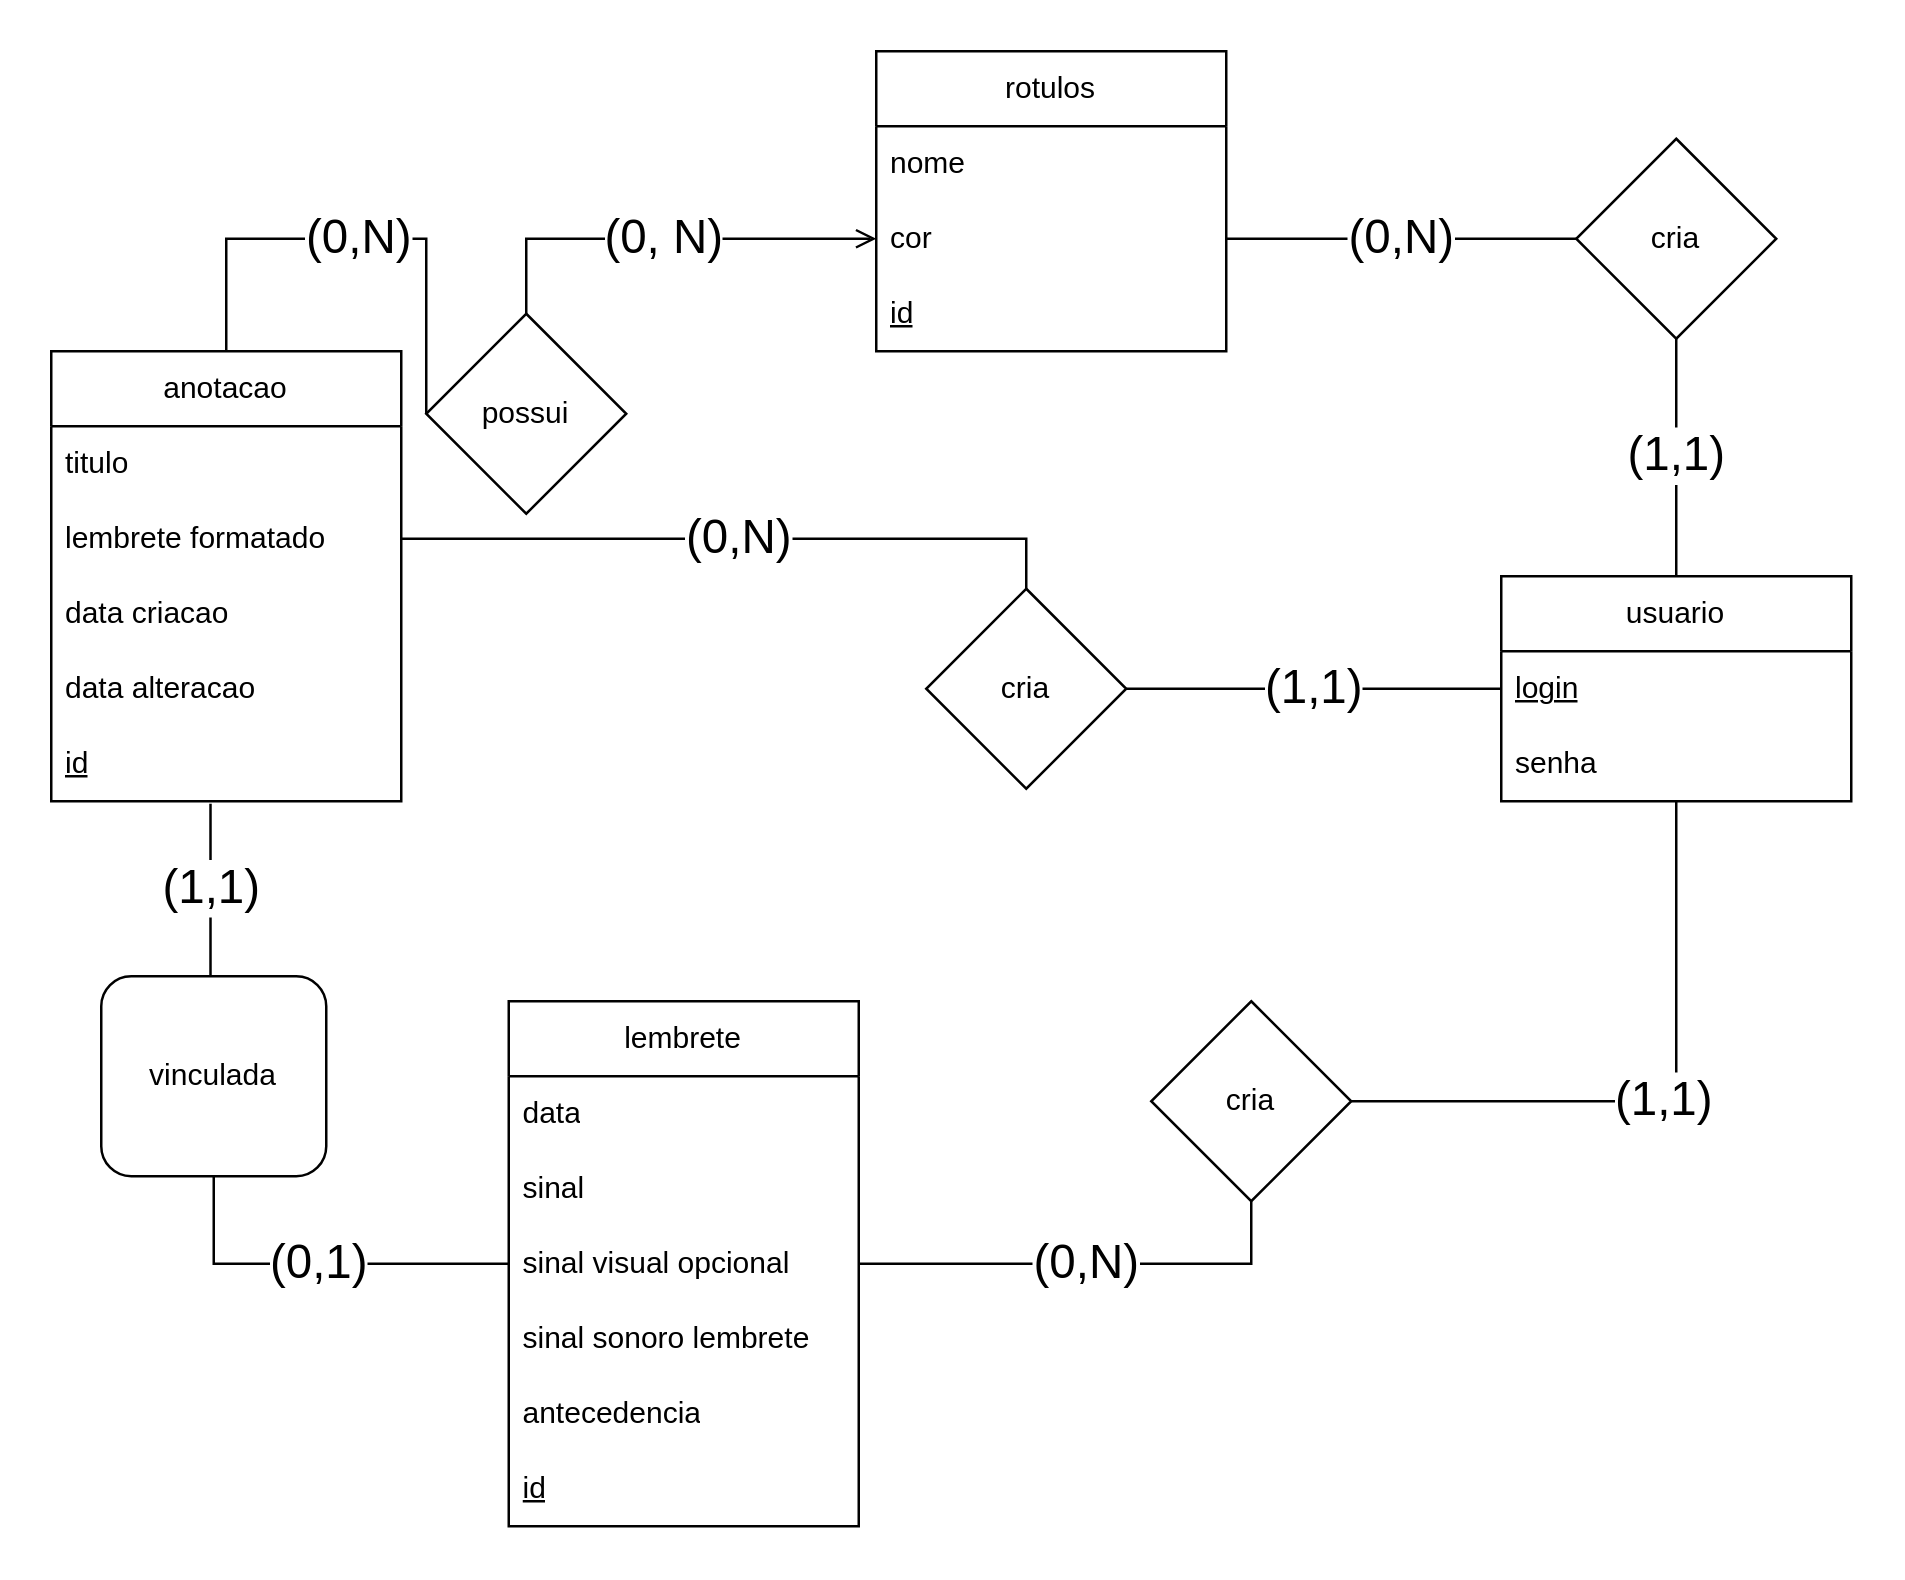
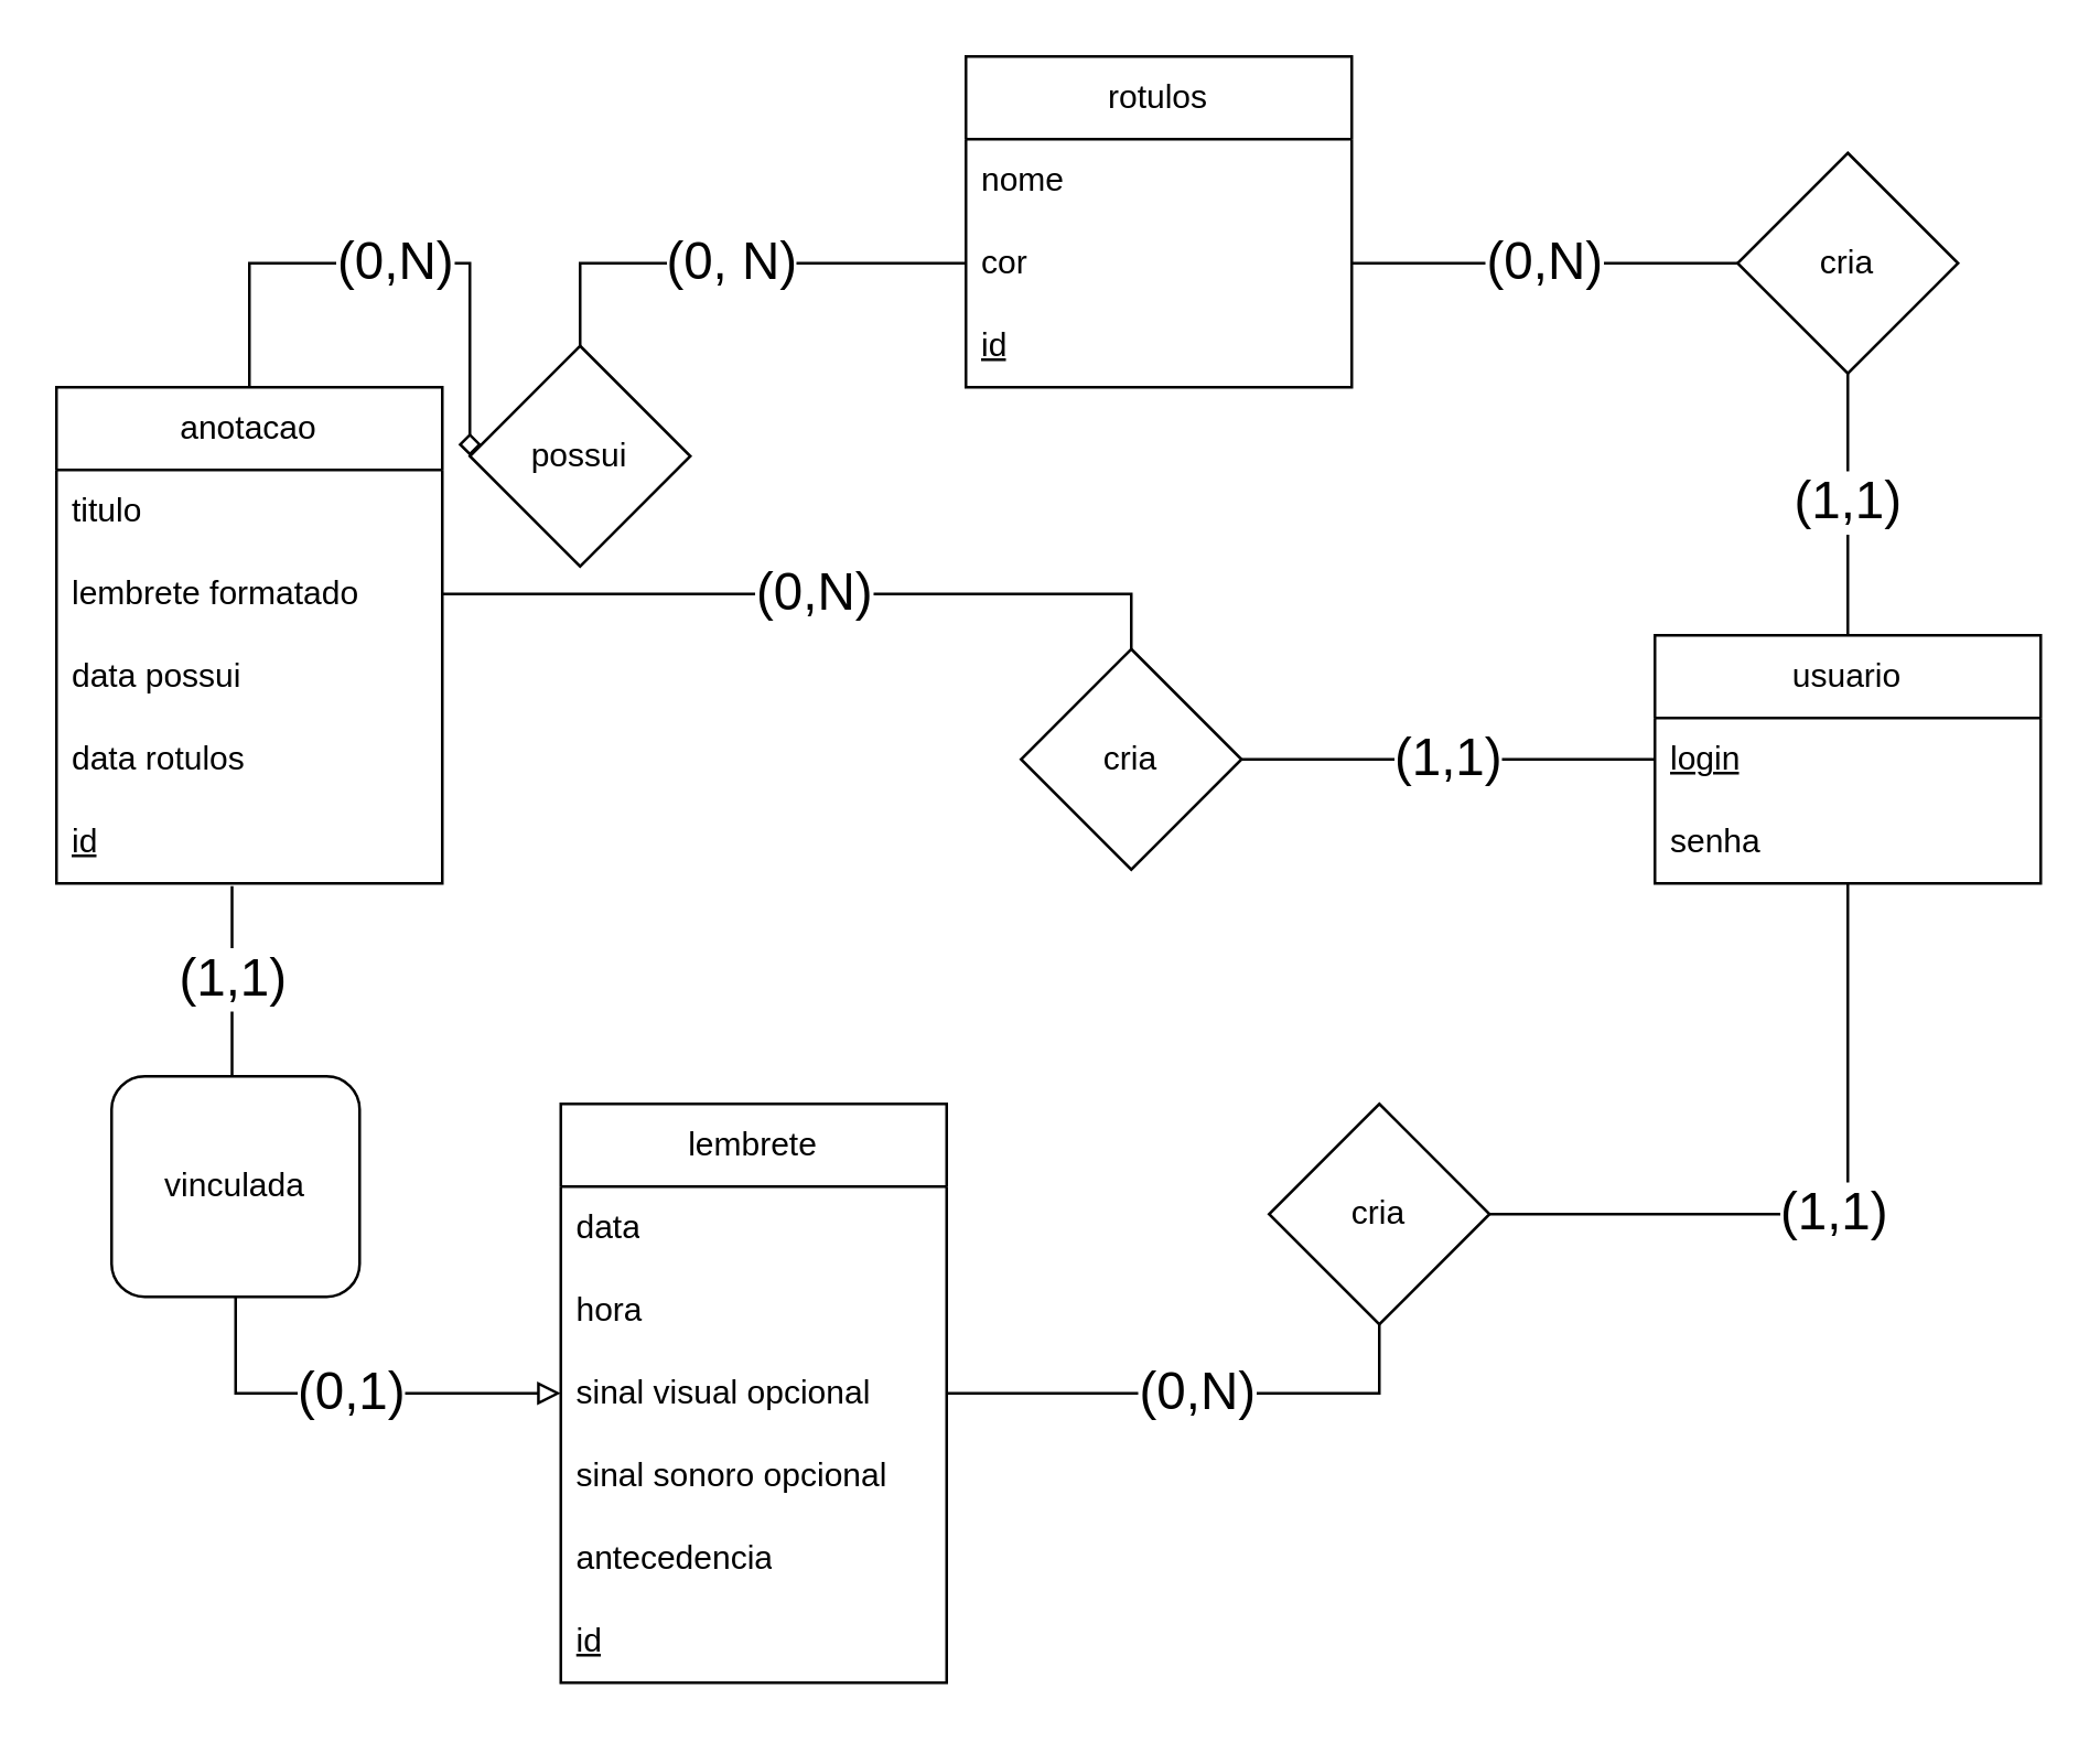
  <mxCell id="0" />
  <mxCell id="1" parent="0" />
- <mxCell id="2" value="(0,N)" style="edgeStyle=orthogonalEdgeStyle;rounded=0;orthogonalLoop=1;jettySize=auto;html=1;entryX=0;entryY=0.5;entryDx=0;entryDy=0;endArrow=none;endFill=0;fontSize=19;" edge="1" parent="1" source="3" target="25"><mxGeometry relative="1" as="geometry"><Array as="points"><mxPoint x="90" y="95" /></Array></mxGeometry></mxCell>
+ <mxCell id="2" value="(0,N)" style="edgeStyle=orthogonalEdgeStyle;rounded=0;orthogonalLoop=1;jettySize=auto;html=1;entryX=0;entryY=0.5;entryDx=0;entryDy=0;endArrow=diamond;endFill=0;fontSize=19;" edge="1" parent="1" source="3" target="25"><mxGeometry relative="1" as="geometry"><Array as="points"><mxPoint x="90" y="95" /></Array></mxGeometry></mxCell>
  <mxCell id="3" value="anotacao" style="swimlane;fontStyle=0;childLayout=stackLayout;horizontal=1;startSize=30;horizontalStack=0;resizeParent=1;resizeParentMax=0;resizeLast=0;collapsible=1;marginBottom=0;whiteSpace=wrap;html=1;" vertex="1" parent="1"><mxGeometry x="20" y="140" width="140" height="180" as="geometry" /></mxCell>
  <mxCell id="4" value="titulo" style="text;strokeColor=none;fillColor=none;align=left;verticalAlign=middle;spacingLeft=4;spacingRight=4;overflow=hidden;points=[[0,0.5],[1,0.5]];portConstraint=eastwest;rotatable=0;whiteSpace=wrap;html=1;" vertex="1" parent="3"><mxGeometry y="30" width="140" height="30" as="geometry" /></mxCell>
  <mxCell id="5" value="lembrete formatado" style="text;strokeColor=none;fillColor=none;align=left;verticalAlign=middle;spacingLeft=4;spacingRight=4;overflow=hidden;points=[[0,0.5],[1,0.5]];portConstraint=eastwest;rotatable=0;whiteSpace=wrap;html=1;" vertex="1" parent="3"><mxGeometry y="60" width="140" height="30" as="geometry" /></mxCell>
- <mxCell id="6" value="data criacao" style="text;strokeColor=none;fillColor=none;align=left;verticalAlign=middle;spacingLeft=4;spacingRight=4;overflow=hidden;points=[[0,0.5],[1,0.5]];portConstraint=eastwest;rotatable=0;whiteSpace=wrap;html=1;" vertex="1" parent="3"><mxGeometry y="90" width="140" height="30" as="geometry" /></mxCell>
- <mxCell id="7" value="data alteracao" style="text;strokeColor=none;fillColor=none;align=left;verticalAlign=middle;spacingLeft=4;spacingRight=4;overflow=hidden;points=[[0,0.5],[1,0.5]];portConstraint=eastwest;rotatable=0;whiteSpace=wrap;html=1;" vertex="1" parent="3"><mxGeometry y="120" width="140" height="30" as="geometry" /></mxCell>
+ <mxCell id="6" value="data possui" style="text;strokeColor=none;fillColor=none;align=left;verticalAlign=middle;spacingLeft=4;spacingRight=4;overflow=hidden;points=[[0,0.5],[1,0.5]];portConstraint=eastwest;rotatable=0;whiteSpace=wrap;html=1;" vertex="1" parent="3"><mxGeometry y="90" width="140" height="30" as="geometry" /></mxCell>
+ <mxCell id="7" value="data rotulos" style="text;strokeColor=none;fillColor=none;align=left;verticalAlign=middle;spacingLeft=4;spacingRight=4;overflow=hidden;points=[[0,0.5],[1,0.5]];portConstraint=eastwest;rotatable=0;whiteSpace=wrap;html=1;" vertex="1" parent="3"><mxGeometry y="120" width="140" height="30" as="geometry" /></mxCell>
  <mxCell id="8" value="&lt;u&gt;id&lt;/u&gt;" style="text;strokeColor=none;fillColor=none;align=left;verticalAlign=middle;spacingLeft=4;spacingRight=4;overflow=hidden;points=[[0,0.5],[1,0.5]];portConstraint=eastwest;rotatable=0;whiteSpace=wrap;html=1;" vertex="1" parent="3"><mxGeometry y="150" width="140" height="30" as="geometry" /></mxCell>
  <mxCell id="9" value="rotulos" style="swimlane;fontStyle=0;childLayout=stackLayout;horizontal=1;startSize=30;horizontalStack=0;resizeParent=1;resizeParentMax=0;resizeLast=0;collapsible=1;marginBottom=0;whiteSpace=wrap;html=1;" vertex="1" parent="1"><mxGeometry x="350" y="20" width="140" height="120" as="geometry" /></mxCell>
  <mxCell id="10" value="nome" style="text;strokeColor=none;fillColor=none;align=left;verticalAlign=middle;spacingLeft=4;spacingRight=4;overflow=hidden;points=[[0,0.5],[1,0.5]];portConstraint=eastwest;rotatable=0;whiteSpace=wrap;html=1;" vertex="1" parent="9"><mxGeometry y="30" width="140" height="30" as="geometry" /></mxCell>
  <mxCell id="11" value="cor" style="text;strokeColor=none;fillColor=none;align=left;verticalAlign=middle;spacingLeft=4;spacingRight=4;overflow=hidden;points=[[0,0.5],[1,0.5]];portConstraint=eastwest;rotatable=0;whiteSpace=wrap;html=1;" vertex="1" parent="9"><mxGeometry y="60" width="140" height="30" as="geometry" /></mxCell>
  <mxCell id="12" value="&lt;u&gt;id&lt;/u&gt;" style="text;strokeColor=none;fillColor=none;align=left;verticalAlign=middle;spacingLeft=4;spacingRight=4;overflow=hidden;points=[[0,0.5],[1,0.5]];portConstraint=eastwest;rotatable=0;whiteSpace=wrap;html=1;" vertex="1" parent="9"><mxGeometry y="90" width="140" height="30" as="geometry" /></mxCell>
  <mxCell id="13" value="lembrete" style="swimlane;fontStyle=0;childLayout=stackLayout;horizontal=1;startSize=30;horizontalStack=0;resizeParent=1;resizeParentMax=0;resizeLast=0;collapsible=1;marginBottom=0;whiteSpace=wrap;html=1;" vertex="1" parent="1"><mxGeometry x="203" y="400" width="140" height="210" as="geometry" /></mxCell>
  <mxCell id="14" value="data" style="text;strokeColor=none;fillColor=none;align=left;verticalAlign=middle;spacingLeft=4;spacingRight=4;overflow=hidden;points=[[0,0.5],[1,0.5]];portConstraint=eastwest;rotatable=0;whiteSpace=wrap;html=1;" vertex="1" parent="13"><mxGeometry y="30" width="140" height="30" as="geometry" /></mxCell>
- <mxCell id="15" value="sinal" style="text;strokeColor=none;fillColor=none;align=left;verticalAlign=middle;spacingLeft=4;spacingRight=4;overflow=hidden;points=[[0,0.5],[1,0.5]];portConstraint=eastwest;rotatable=0;whiteSpace=wrap;html=1;" vertex="1" parent="13"><mxGeometry y="60" width="140" height="30" as="geometry" /></mxCell>
+ <mxCell id="15" value="hora" style="text;strokeColor=none;fillColor=none;align=left;verticalAlign=middle;spacingLeft=4;spacingRight=4;overflow=hidden;points=[[0,0.5],[1,0.5]];portConstraint=eastwest;rotatable=0;whiteSpace=wrap;html=1;" vertex="1" parent="13"><mxGeometry y="60" width="140" height="30" as="geometry" /></mxCell>
  <mxCell id="16" value="sinal visual opcional" style="text;strokeColor=none;fillColor=none;align=left;verticalAlign=middle;spacingLeft=4;spacingRight=4;overflow=hidden;points=[[0,0.5],[1,0.5]];portConstraint=eastwest;rotatable=0;whiteSpace=wrap;html=1;" vertex="1" parent="13"><mxGeometry y="90" width="140" height="30" as="geometry" /></mxCell>
- <mxCell id="17" value="sinal sonoro lembrete" style="text;strokeColor=none;fillColor=none;align=left;verticalAlign=middle;spacingLeft=4;spacingRight=4;overflow=hidden;points=[[0,0.5],[1,0.5]];portConstraint=eastwest;rotatable=0;whiteSpace=wrap;html=1;" vertex="1" parent="13"><mxGeometry y="120" width="140" height="30" as="geometry" /></mxCell>
+ <mxCell id="17" value="sinal sonoro opcional" style="text;strokeColor=none;fillColor=none;align=left;verticalAlign=middle;spacingLeft=4;spacingRight=4;overflow=hidden;points=[[0,0.5],[1,0.5]];portConstraint=eastwest;rotatable=0;whiteSpace=wrap;html=1;" vertex="1" parent="13"><mxGeometry y="120" width="140" height="30" as="geometry" /></mxCell>
  <mxCell id="18" value="antecedencia" style="text;strokeColor=none;fillColor=none;align=left;verticalAlign=middle;spacingLeft=4;spacingRight=4;overflow=hidden;points=[[0,0.5],[1,0.5]];portConstraint=eastwest;rotatable=0;whiteSpace=wrap;html=1;" vertex="1" parent="13"><mxGeometry y="150" width="140" height="30" as="geometry" /></mxCell>
  <mxCell id="19" value="&lt;u&gt;id&lt;/u&gt;" style="text;strokeColor=none;fillColor=none;align=left;verticalAlign=middle;spacingLeft=4;spacingRight=4;overflow=hidden;points=[[0,0.5],[1,0.5]];portConstraint=eastwest;rotatable=0;whiteSpace=wrap;html=1;" vertex="1" parent="13"><mxGeometry y="180" width="140" height="30" as="geometry" /></mxCell>
  <mxCell id="20" value="(1,1)" style="edgeStyle=orthogonalEdgeStyle;rounded=0;orthogonalLoop=1;jettySize=auto;html=1;endArrow=none;endFill=0;fontSize=19;" edge="1" parent="1" source="21" target="30"><mxGeometry relative="1" as="geometry" /></mxCell>
  <mxCell id="21" value="usuario" style="swimlane;fontStyle=0;childLayout=stackLayout;horizontal=1;startSize=30;horizontalStack=0;resizeParent=1;resizeParentMax=0;resizeLast=0;collapsible=1;marginBottom=0;whiteSpace=wrap;html=1;" vertex="1" parent="1"><mxGeometry x="600" y="230" width="140" height="90" as="geometry" /></mxCell>
  <mxCell id="22" value="login" style="text;strokeColor=none;fillColor=none;align=left;verticalAlign=middle;spacingLeft=4;spacingRight=4;overflow=hidden;points=[[0,0.5],[1,0.5]];portConstraint=eastwest;rotatable=0;whiteSpace=wrap;html=1;fontStyle=4" vertex="1" parent="21"><mxGeometry y="30" width="140" height="30" as="geometry" /></mxCell>
  <mxCell id="23" value="senha" style="text;strokeColor=none;fillColor=none;align=left;verticalAlign=middle;spacingLeft=4;spacingRight=4;overflow=hidden;points=[[0,0.5],[1,0.5]];portConstraint=eastwest;rotatable=0;whiteSpace=wrap;html=1;" vertex="1" parent="21"><mxGeometry y="60" width="140" height="30" as="geometry" /></mxCell>
- <mxCell id="24" value="(0, N)" style="edgeStyle=orthogonalEdgeStyle;rounded=0;orthogonalLoop=1;jettySize=auto;html=1;entryX=0;entryY=0.5;entryDx=0;entryDy=0;endArrow=open;endFill=0;fontSize=19;" edge="1" parent="1" source="25" target="11"><mxGeometry relative="1" as="geometry" /></mxCell>
+ <mxCell id="24" value="(0, N)" style="edgeStyle=orthogonalEdgeStyle;rounded=0;orthogonalLoop=1;jettySize=auto;html=1;entryX=0;entryY=0.5;entryDx=0;entryDy=0;endArrow=none;endFill=0;fontSize=19;" edge="1" parent="1" source="25" target="11"><mxGeometry relative="1" as="geometry" /></mxCell>
  <mxCell id="25" value="possui" style="rhombus;whiteSpace=wrap;html=1;" vertex="1" parent="1"><mxGeometry x="170" y="125" width="80" height="80" as="geometry" /></mxCell>
  <mxCell id="26" value="(1,1)" style="edgeStyle=orthogonalEdgeStyle;rounded=0;orthogonalLoop=1;jettySize=auto;html=1;entryX=0.455;entryY=1.033;entryDx=0;entryDy=0;entryPerimeter=0;endArrow=none;endFill=0;fontSize=19;" edge="1" parent="1" source="28" target="8"><mxGeometry relative="1" as="geometry"><Array as="points"><mxPoint x="84" y="400" /><mxPoint x="84" y="400" /></Array></mxGeometry></mxCell>
- <mxCell id="27" value="(0,1)" style="edgeStyle=orthogonalEdgeStyle;rounded=0;orthogonalLoop=1;jettySize=auto;html=1;entryX=0;entryY=0.5;entryDx=0;entryDy=0;endArrow=none;endFill=0;fontSize=19;" edge="1" parent="1" source="28" target="16"><mxGeometry relative="1" as="geometry" /></mxCell>
+ <mxCell id="27" value="(0,1)" style="edgeStyle=orthogonalEdgeStyle;rounded=0;orthogonalLoop=1;jettySize=auto;html=1;entryX=0;entryY=0.5;entryDx=0;entryDy=0;endArrow=block;endFill=0;fontSize=19;" edge="1" parent="1" source="28" target="16"><mxGeometry relative="1" as="geometry" /></mxCell>
  <mxCell id="28" value="vinculada" style="whiteSpace=wrap;html=1;rounded=1;" vertex="1" parent="1"><mxGeometry x="40" y="390" width="90" height="80" as="geometry" /></mxCell>
  <mxCell id="29" value="(0,N)" style="edgeStyle=orthogonalEdgeStyle;rounded=0;orthogonalLoop=1;jettySize=auto;html=1;entryX=1;entryY=0.5;entryDx=0;entryDy=0;endArrow=none;endFill=0;fontSize=19;" edge="1" parent="1" source="30" target="11"><mxGeometry relative="1" as="geometry" /></mxCell>
  <mxCell id="30" value="cria" style="rhombus;whiteSpace=wrap;html=1;" vertex="1" parent="1"><mxGeometry x="630" y="55" width="80" height="80" as="geometry" /></mxCell>
  <mxCell id="31" value="(1,1)" style="edgeStyle=orthogonalEdgeStyle;rounded=0;orthogonalLoop=1;jettySize=auto;html=1;entryX=0;entryY=0.5;entryDx=0;entryDy=0;endArrow=none;endFill=0;fontSize=19;" edge="1" parent="1" source="33" target="22"><mxGeometry relative="1" as="geometry" /></mxCell>
  <mxCell id="32" value="(0,N)" style="edgeStyle=orthogonalEdgeStyle;rounded=0;orthogonalLoop=1;jettySize=auto;html=1;entryX=1;entryY=0.5;entryDx=0;entryDy=0;endArrow=none;endFill=0;fontSize=19;" edge="1" parent="1" source="33" target="5"><mxGeometry relative="1" as="geometry" /></mxCell>
  <mxCell id="33" value="cria" style="rhombus;whiteSpace=wrap;html=1;" vertex="1" parent="1"><mxGeometry x="370" y="235" width="80" height="80" as="geometry" /></mxCell>
  <mxCell id="34" value="(1,1)" style="edgeStyle=orthogonalEdgeStyle;rounded=0;orthogonalLoop=1;jettySize=auto;html=1;endArrow=none;endFill=0;fontSize=19;" edge="1" parent="1" source="36" target="21"><mxGeometry relative="1" as="geometry" /></mxCell>
  <mxCell id="35" value="(0,N)" style="edgeStyle=orthogonalEdgeStyle;rounded=0;orthogonalLoop=1;jettySize=auto;html=1;entryX=1;entryY=0.5;entryDx=0;entryDy=0;endArrow=none;endFill=0;fontSize=19;" edge="1" parent="1" source="36" target="16"><mxGeometry relative="1" as="geometry" /></mxCell>
  <mxCell id="36" value="cria" style="rhombus;whiteSpace=wrap;html=1;" vertex="1" parent="1"><mxGeometry x="460" y="400" width="80" height="80" as="geometry" /></mxCell>
